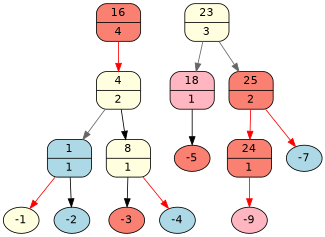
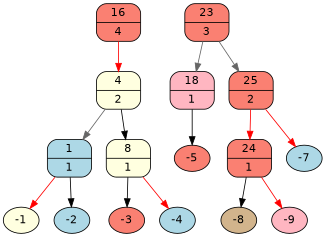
  digraph {
    fontname="DejaVu Sans"
    node [fillcolor=salmon fontname="DejaVu Sans" style=filled]
    edge [color=red fontname="DejaVu Sans"]
    n1 [label="{ 16 | 4}" shape=Mrecord]
    n2 [fillcolor=lightyellow label="{ 4 | 2}" shape=Mrecord]
    n3 [fillcolor=lightblue label="{ 1 | 1}" shape=Mrecord]
    n4 [fillcolor=lightyellow label="{ 8 | 1}" shape=Mrecord]
-   n5 [fillcolor=lightyellow label="{ 23 | 3}" shape=Mrecord]
+   n5 [label="{ 23 | 3}" shape=Mrecord]
    n6 [fillcolor=lightpink label="{ 18 | 1}" shape=Mrecord]
    n7 [label="{ 25 | 2}" shape=Mrecord]
    -1 [fillcolor=lightyellow height=0.1 width=0.1]
    -2 [fillcolor=lightblue height=0.1 width=0.1]
    -3 [height=0.1 width=0.1]
    -4 [fillcolor=lightblue height=0.1 width=0.1]
    -5 [height=0.1 width=0.1]
    n13 [label="{ 24 | 1}" shape=Mrecord]
    -7 [fillcolor=lightblue height=0.1 width=0.1]
+   -8 [fillcolor=tan height=0.1 width=0.1]
    -9 [fillcolor=lightpink height=0.1 width=0.1]
    n1 -> n2
    n2 -> n3 [color=gray40]
    n2 -> n4 [color=black]
    n3 -> -1
    n3 -> -2 [color=black]
    n4 -> -3 [color=black]
    n4 -> -4
    n5 -> n6 [color=gray40]
    n5 -> n7 [color=gray40]
    n6 -> -5 [color=black]
    n7 -> n13
    n7 -> -7
+   n13 -> -8 [color=black]
    n13 -> -9
  }
